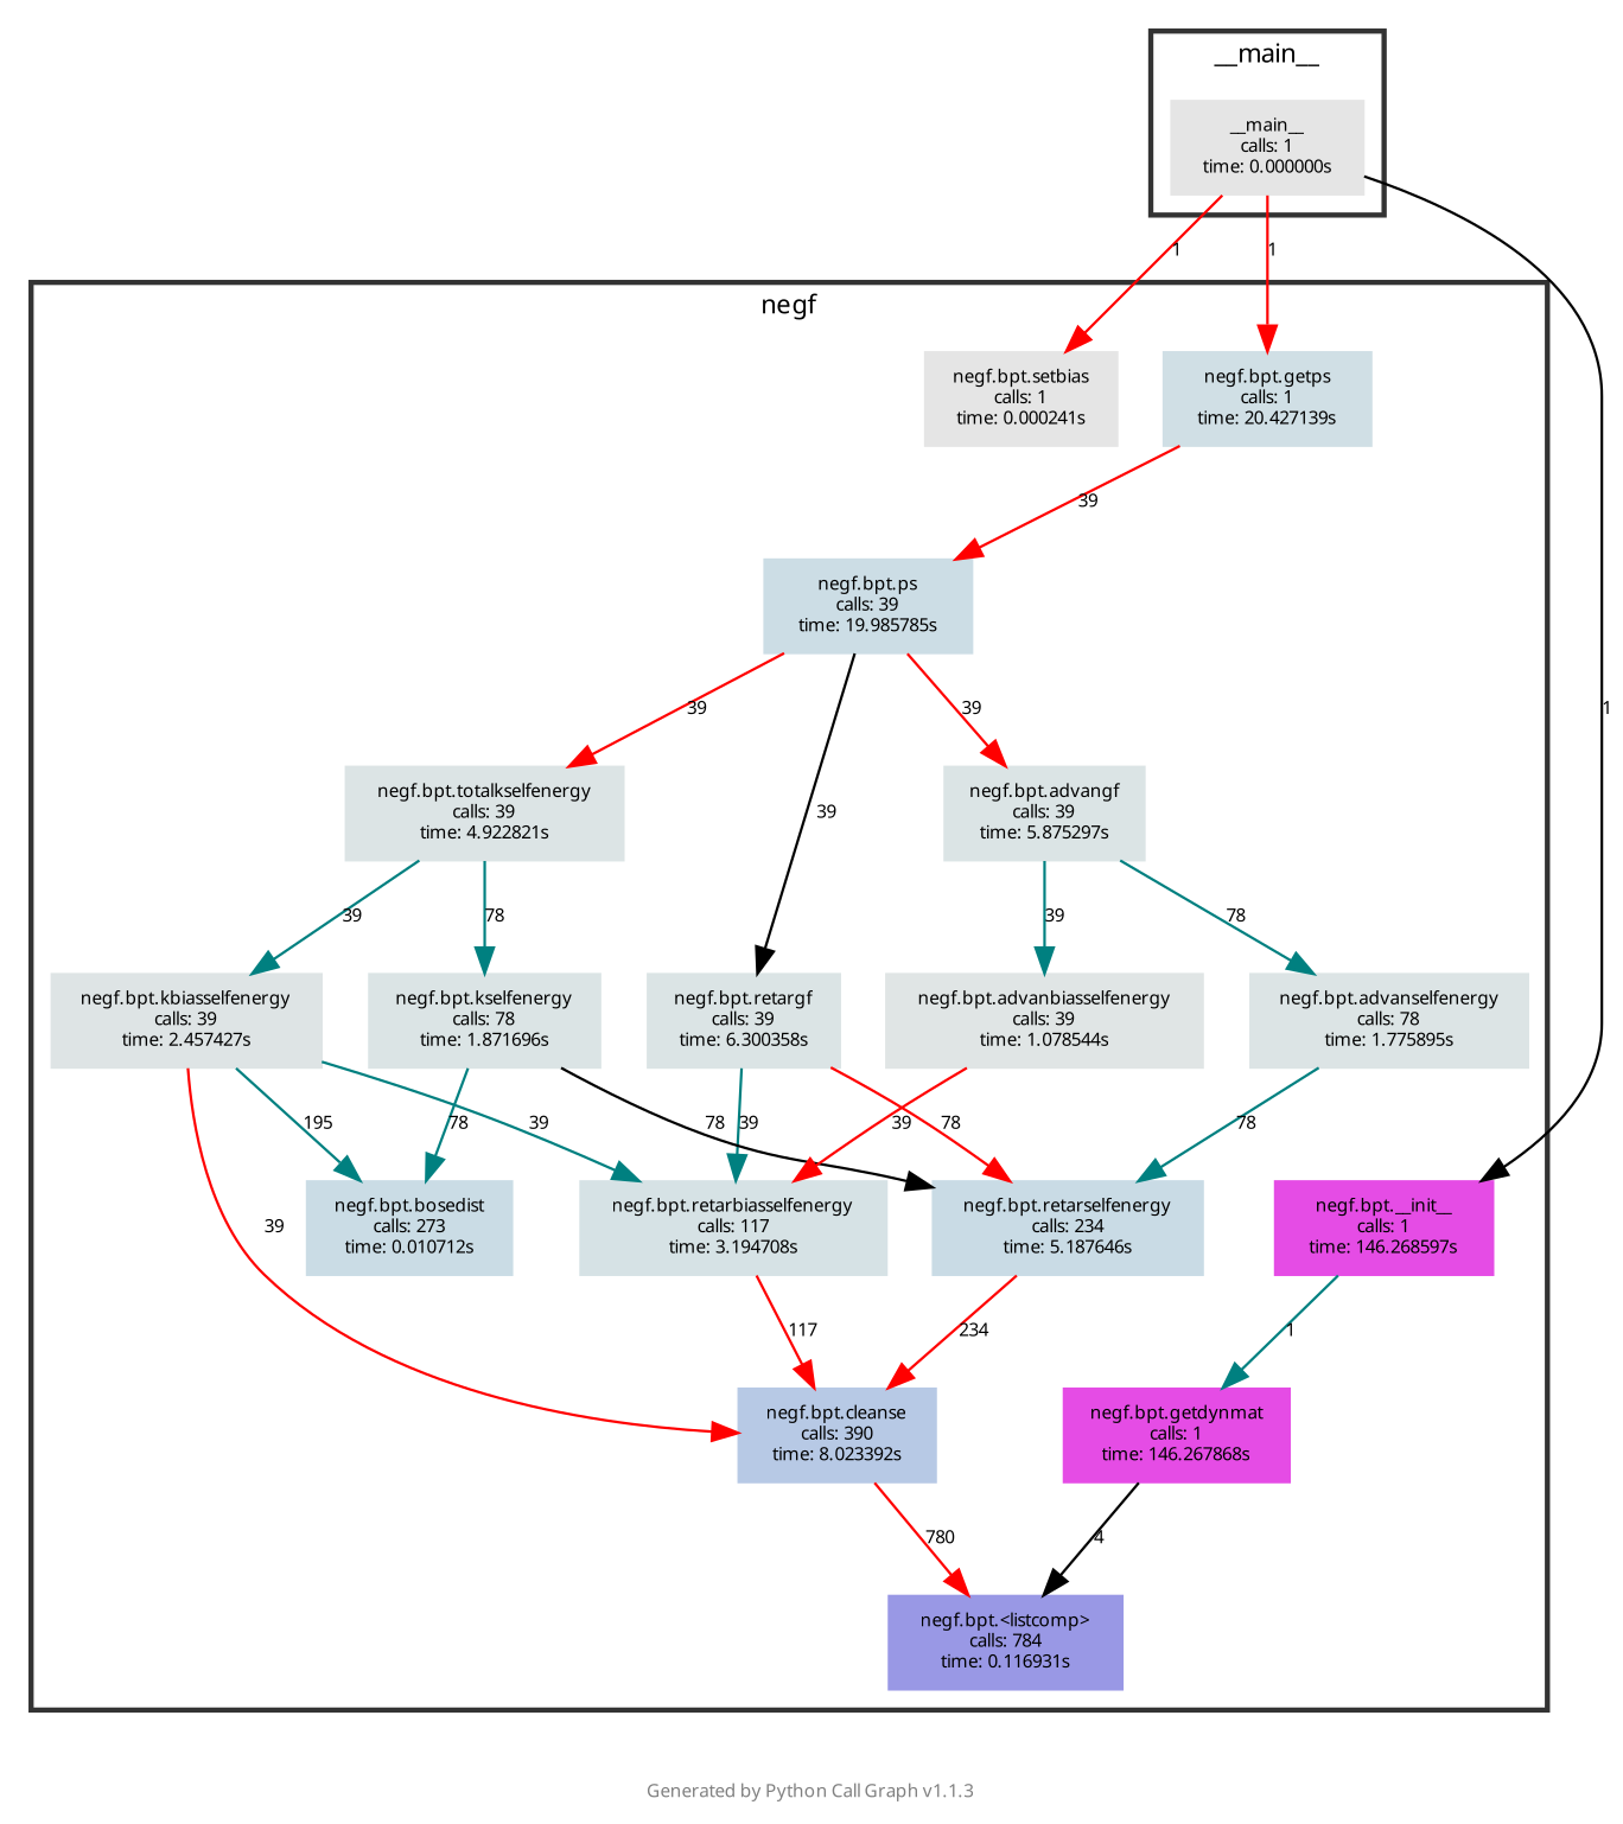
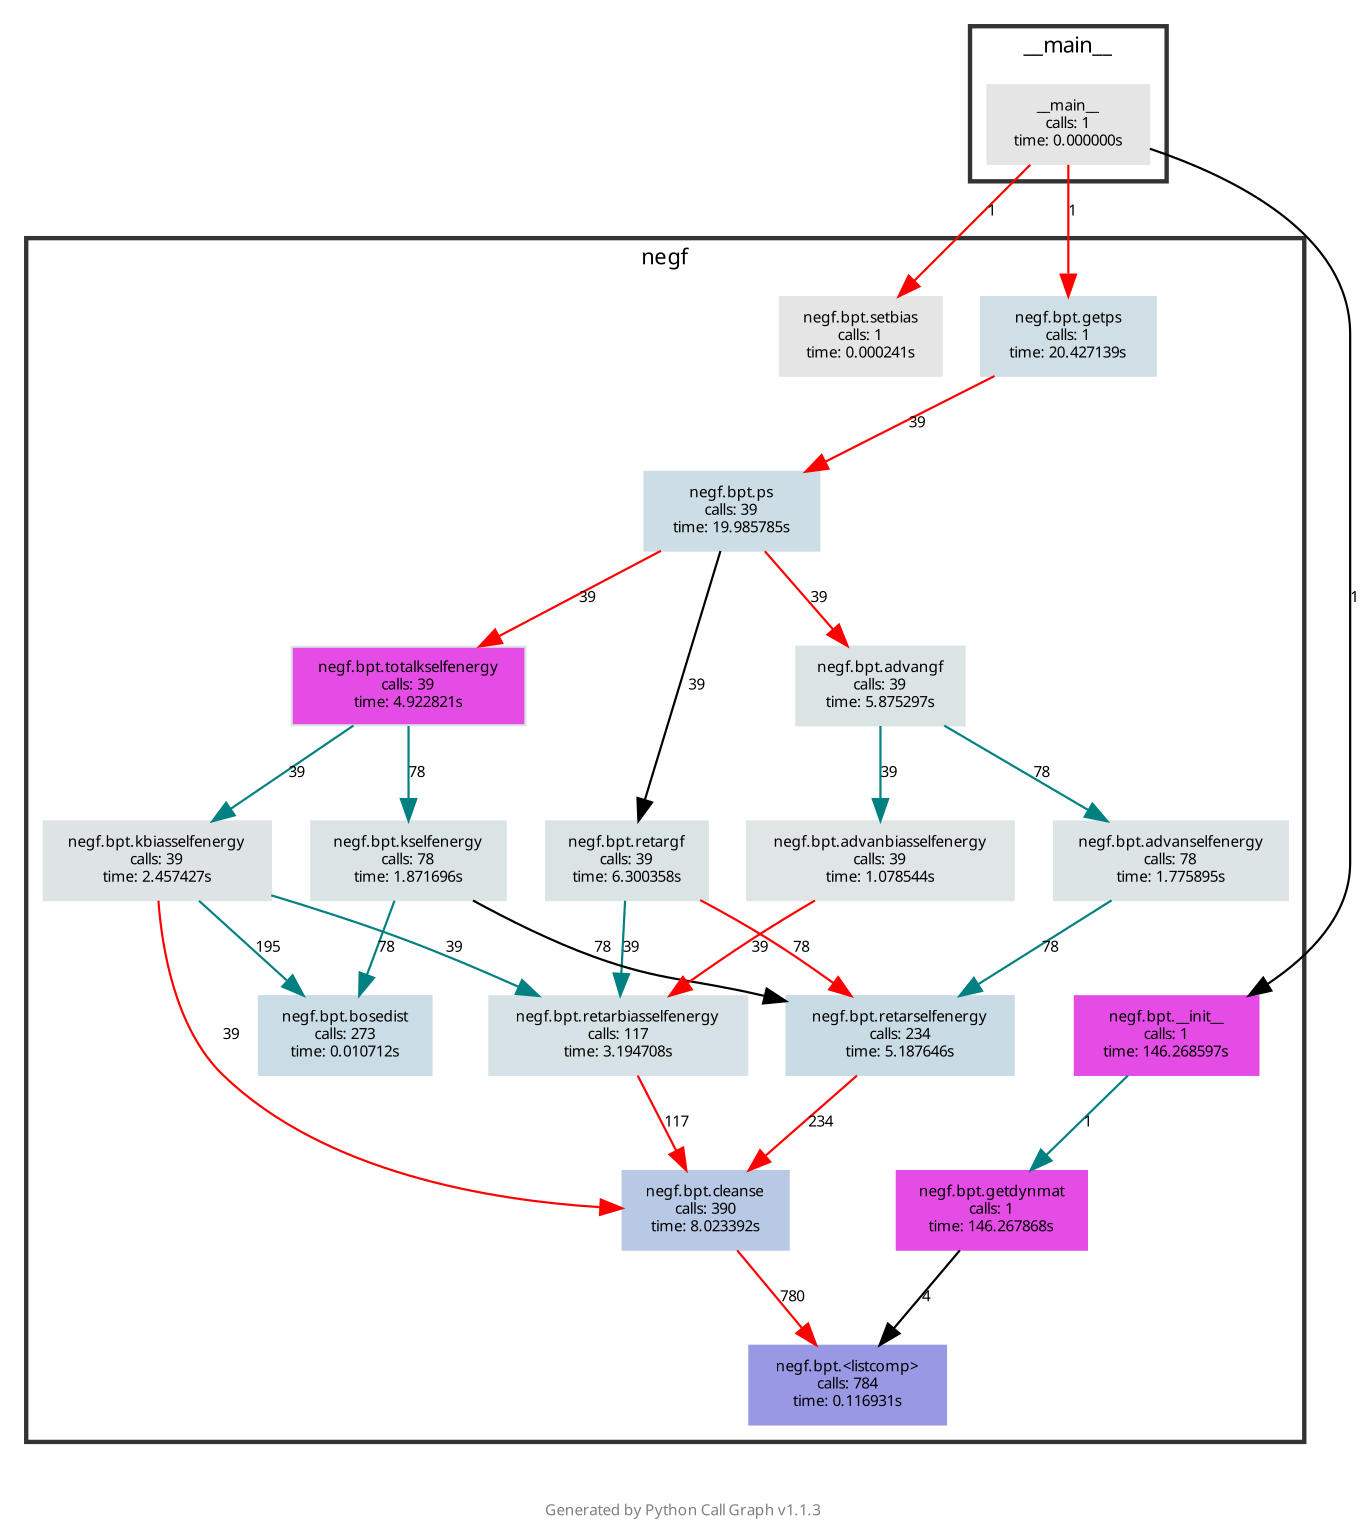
  digraph {
    fontcolor="#0000007f"
    fontname=Verdana
    fontsize=7
    label="Generated by Python Call Graph v1.1.3"
    node [color="#dbe4e5ff" fontcolor="#000000ff" fontname=Verdana fontsize=7 shape=rect style=filled]
    edge [color=red fontcolor="#000000ff" fontname=Verdana fontsize=7]
    n1 [color="#e5e5e5ff" height=0.5 label="__main__\ncalls: 1\ntime: 0.000000s" width=1.0347]
    n2 [color="#e54ce5ff" height=0.5 label="negf.bpt.__init__\ncalls: 1\ntime: 146.268597s" width=1.1667]
    n3 [color="#e54ce5ff" height=0.5 label="negf.bpt.getdynmat\ncalls: 1\ntime: 146.267868s" width=1.2014]
    n4 [color="#9998e5ff" height=0.5 label="negf.bpt.<listcomp>\ncalls: 784\ntime: 0.116931s" width=1.2569]
    n5 [color="#e5e5e5ff" height=0.5 label="negf.bpt.setbias\ncalls: 1\ntime: 0.000241s" width=1.0347]
    n6 [color="#d0dfe5ff" height=0.5 label="negf.bpt.getps\ncalls: 1\ntime: 20.427139s" width=1.1111]
    n7 [color="#ccdde5ff" height=0.5 label="negf.bpt.ps\ncalls: 39\ntime: 19.985785s" width=1.1111]
    n8 [height=0.5 label="negf.bpt.retargf\ncalls: 39\ntime: 6.300358s" width=1.0347]
-   n9 [color="#dce4e5ff" height=0.5 label="negf.bpt.totalkselfenergy\ncalls: 39\ntime: 4.922821s" width=1.4792]
+   n9 [color="#dce4e5ff" height=0.5 label="negf.bpt.totalkselfenergy\ncalls: 39\ntime: 4.922821s" width=1.4792 fillcolor="#e54ce5ff"]
    n10 [height=0.5 label="negf.bpt.advangf\ncalls: 39\ntime: 5.875297s" width=1.0625]
    n11 [color="#c9dbe5ff" height=0.5 label="negf.bpt.retarselfenergy\ncalls: 234\ntime: 5.187646s" width=1.4444]
    n12 [color="#d6e2e5ff" height=0.5 label="negf.bpt.retarbiasselfenergy\ncalls: 117\ntime: 3.194708s" width=1.6458]
    n13 [height=0.5 label="negf.bpt.kselfenergy\ncalls: 78\ntime: 1.871696s" width=1.2292]
    n14 [color="#dee4e5ff" height=0.5 label="negf.bpt.kbiasselfenergy\ncalls: 39\ntime: 2.457427s" width=1.4444]
    n15 [color="#dce4e5ff" height=0.5 label="negf.bpt.advanselfenergy\ncalls: 78\ntime: 1.775895s" width=1.4792]
    n16 [color="#e0e5e5ff" height=0.5 label="negf.bpt.advanbiasselfenergy\ncalls: 39\ntime: 1.078544s" width=1.6944]
    n17 [color="#b7c9e5ff" height=0.5 label="negf.bpt.cleanse\ncalls: 390\ntime: 8.023392s" width=1.0556]
    n18 [color="#cadce5ff" height=0.5 label="negf.bpt.bosedist\ncalls: 273\ntime: 0.010712s" width=1.0903]
    subgraph cluster_1 {
      color="#000000cc"
      fontcolor=black
      fontsize=10
      label=__main__
      style=bold
      n1
    }
    subgraph cluster_2 {
      color="#000000cc"
      fontcolor=black
      fontsize=10
      label=negf
      style=bold
      n2
      n3
      n4
      n5
      n6
      n7
      n8
      n9
      n10
      n11
      n12
      n13
      n14
      n15
      n16
      n17
      n18
    }
    n1 -> n2 [color=black label=1]
    n1 -> n5 [label=1]
    n1 -> n6 [label=1]
    n2 -> n3 [color=teal label=1]
    n3 -> n4 [color=black label=4]
    n6 -> n7 [label=39]
    n7 -> n8 [color=black label=39]
    n7 -> n9 [label=39]
    n7 -> n10 [label=39]
    n8 -> n11 [label=78]
    n8 -> n12 [color=teal label=39]
    n9 -> n13 [color=teal label=78]
    n9 -> n14 [color=teal label=39]
    n10 -> n15 [color=teal label=78]
    n10 -> n16 [color=teal label=39]
    n11 -> n17 [label=234]
    n12 -> n17 [label=117]
    n13 -> n11 [color=black label=78]
    n13 -> n18 [color=teal label=78]
    n14 -> n12 [color=teal label=39]
    n14 -> n17 [label=39]
    n14 -> n18 [color=teal label=195]
    n15 -> n11 [color=teal label=78]
    n16 -> n12 [label=39]
    n17 -> n4 [label=780]
  }
